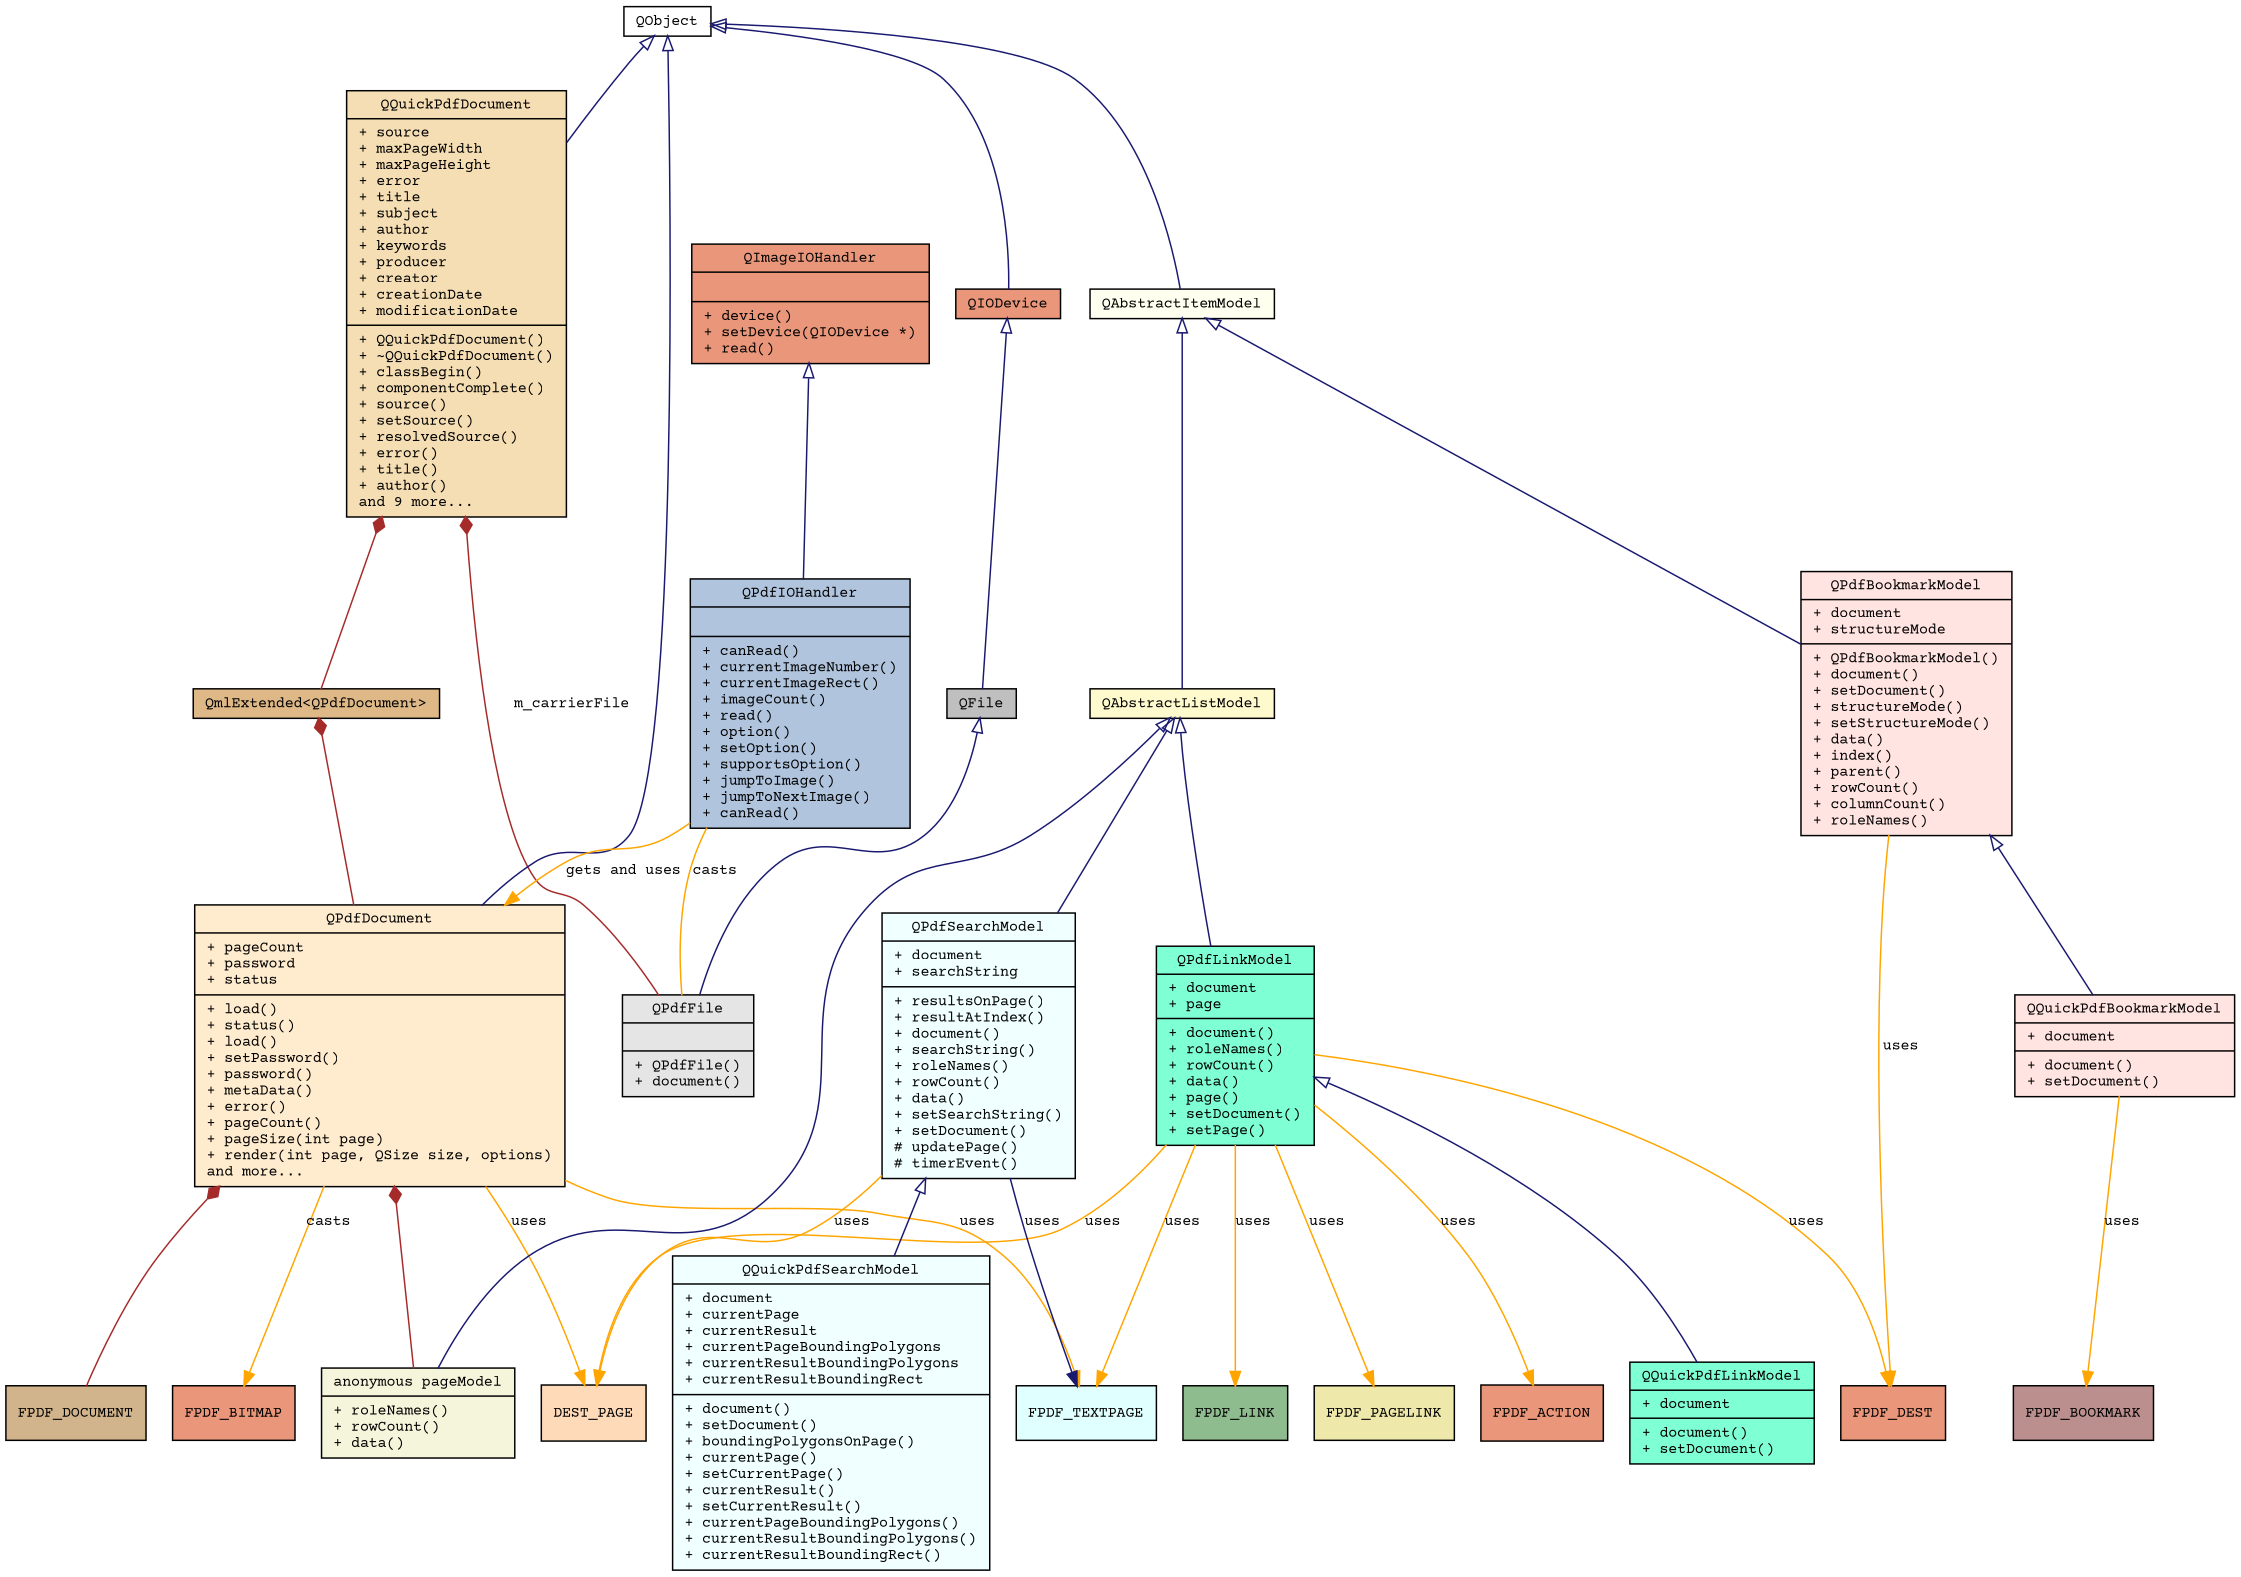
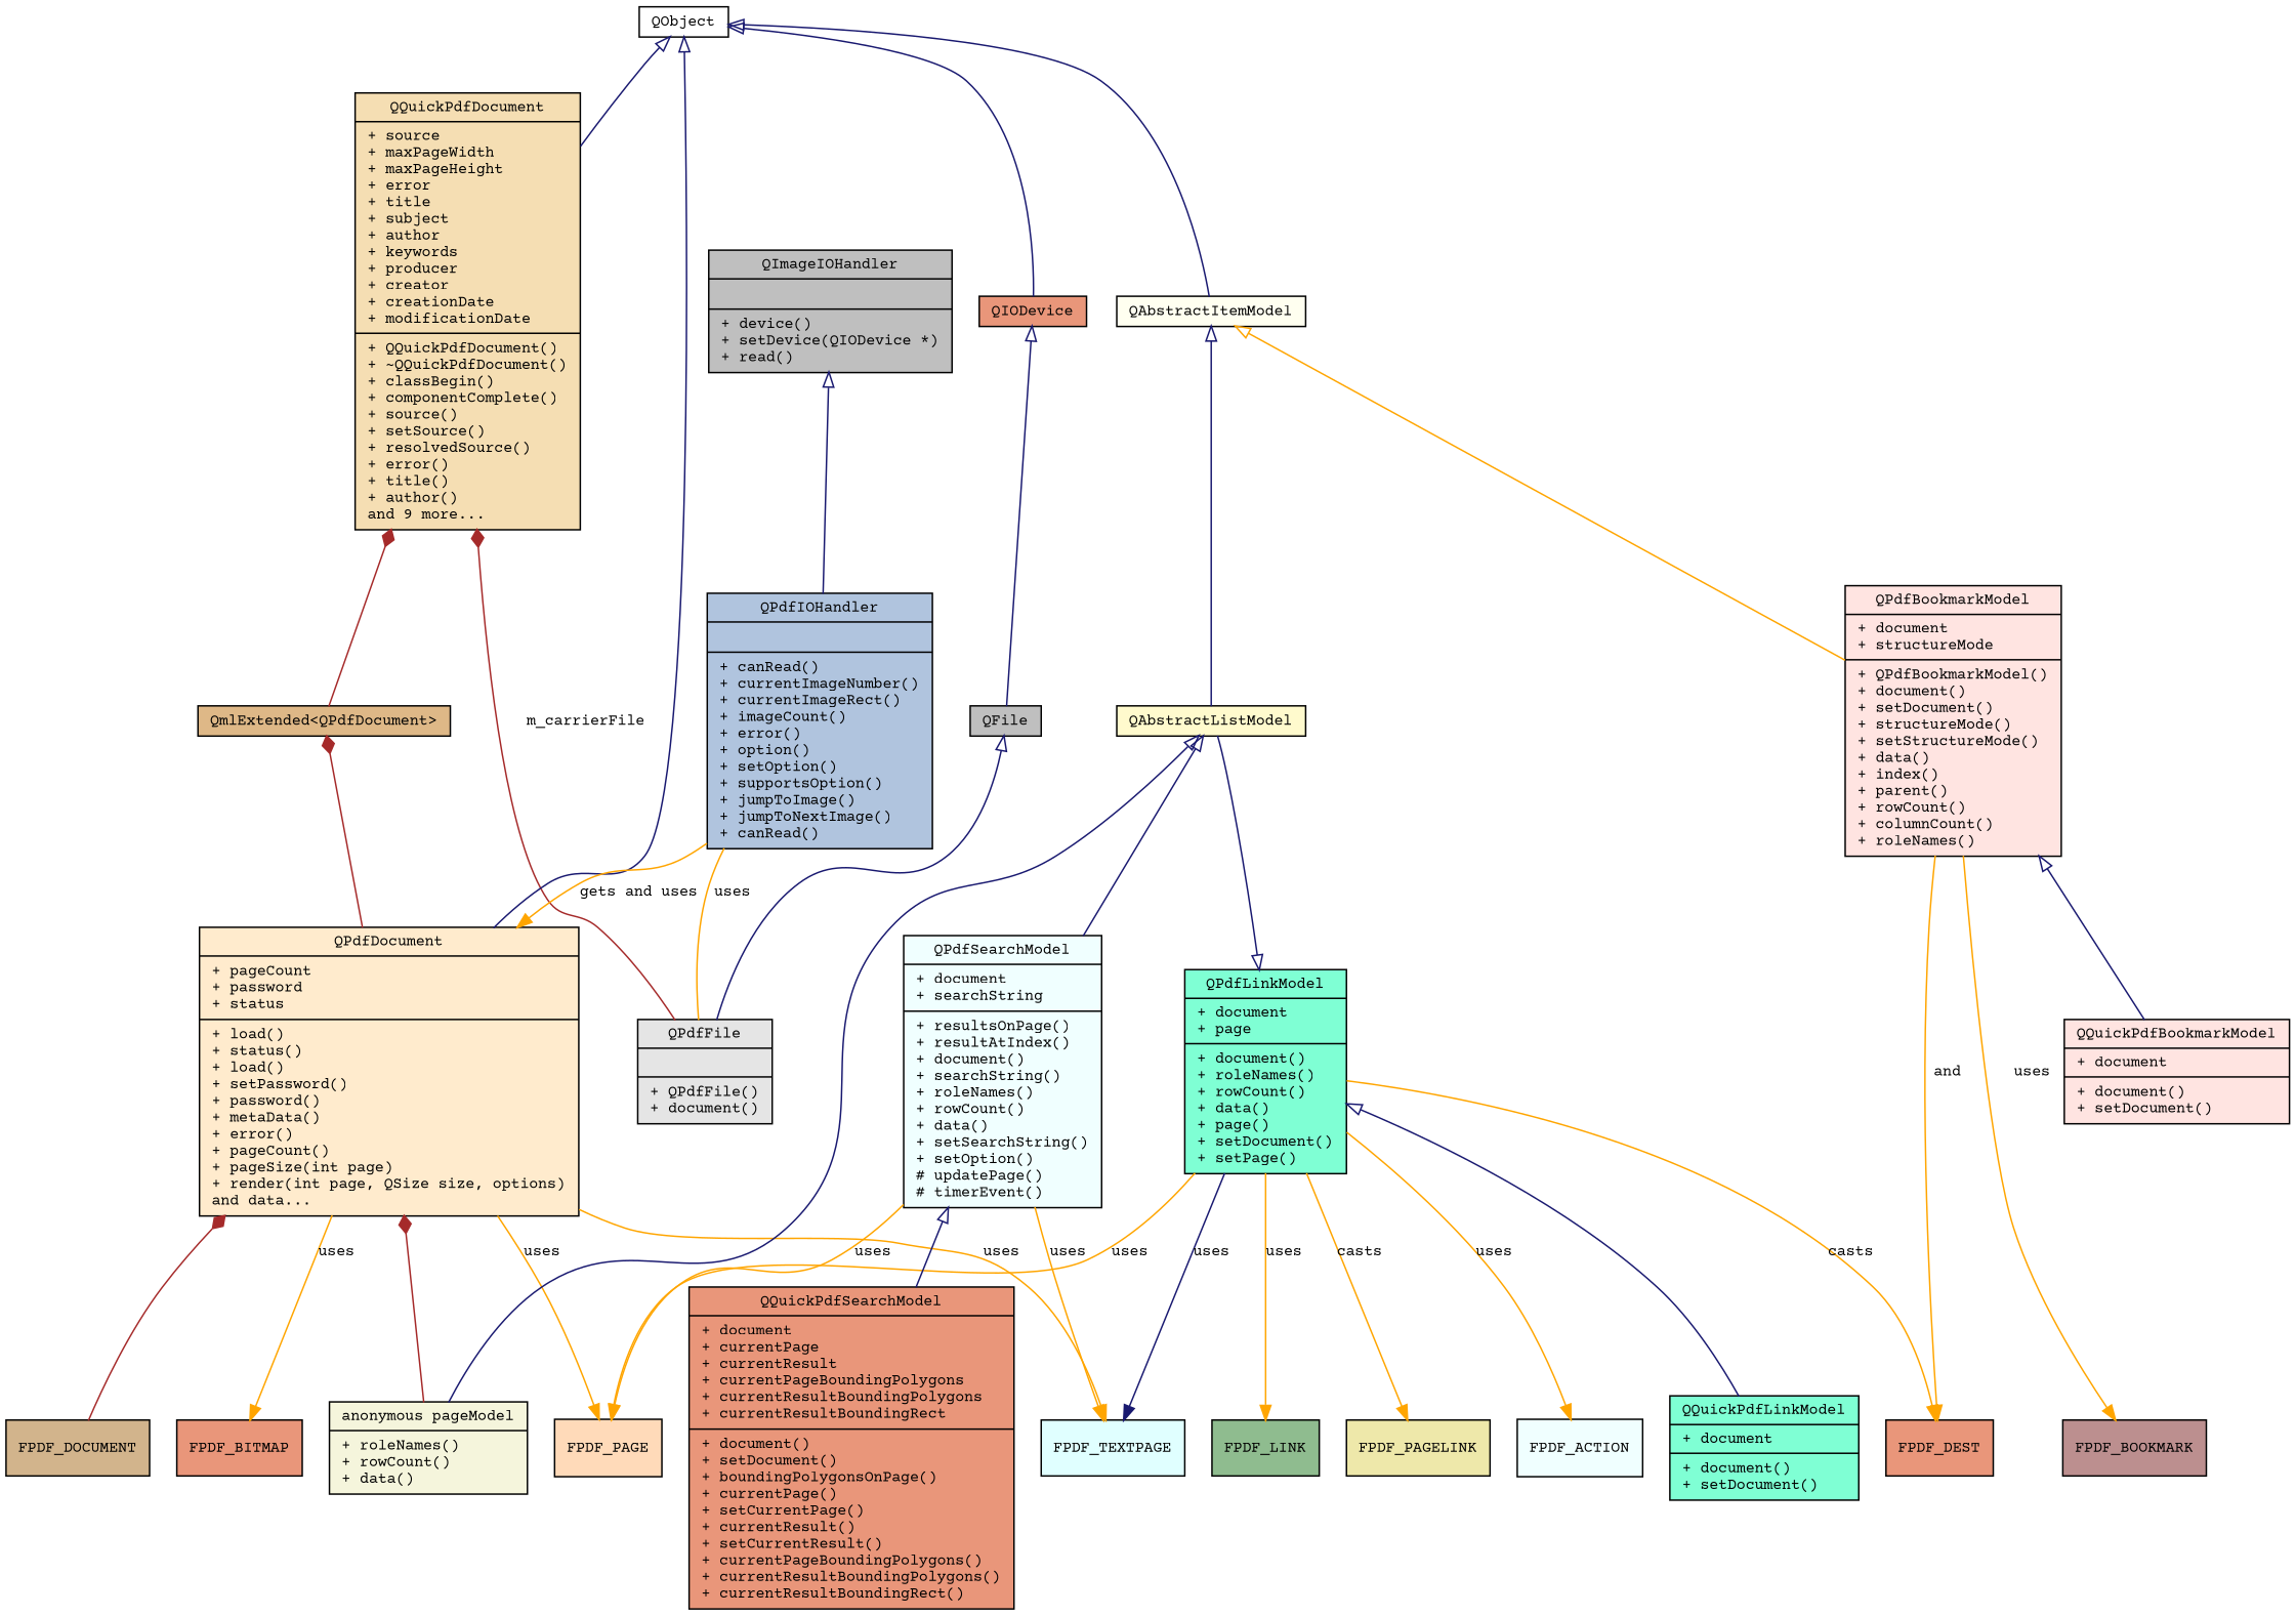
  digraph {
    fontname="Courier Prime"
    node [color=black fillcolor=darksalmon fontname="Courier Prime" fontsize=10 shape=record style=filled]
    edge [color=orange dir=back fontname="Courier Prime" fontsize=10 labelfontname=FreeSans labelfontsize=10 style=solid]
-   n1 [fillcolor=blanchedalmond fontcolor=black height=0.2 label="{QPdfDocument\n|+ pageCount\l+ password\l+ status\l|+ load()\l+ status()\l+ load()\l+ setPassword()\l+ password()\l+ metaData()\l+ error()\l+ pageCount()\l+ pageSize(int page)\l+ render(int page, QSize size, options)\land more...\l}" width=0.4]
+   n1 [fillcolor=blanchedalmond fontcolor=black height=0.2 label="{QPdfDocument\n|+ pageCount\l+ password\l+ status\l|+ load()\l+ status()\l+ load()\l+ setPassword()\l+ password()\l+ metaData()\l+ error()\l+ pageCount()\l+ pageSize(int page)\l+ render(int page, QSize size, options)\land data...\l}" width=0.4]
    n2 [fillcolor=wheat fontcolor=black height=0.2 label="{QQuickPdfDocument\n|+ source\l+ maxPageWidth\l+ maxPageHeight\l+ error\l+ title\l+ subject\l+ author\l+ keywords\l+ producer\l+ creator\l+ creationDate\l+ modificationDate\l|+ QQuickPdfDocument()\l+ ~QQuickPdfDocument()\l+ classBegin()\l+ componentComplete()\l+ source()\l+ setSource()\l+ resolvedSource()\l+ error()\l+ title()\l+ author()\land 9 more...\l}" width=0.4]
    n3 [fillcolor=burlywood fontcolor=black height=0.2 label="{QmlExtended\<QPdfDocument\>}" width=0.4]
    n4 [fillcolor=beige height=0.2 label="{anonymous pageModel\n|+ roleNames()\l+ rowCount()\l+ data()\l}" width=0.4]
    n5 [fillcolor=tan label=FPDF_DOCUMENT color=""]
-   n6 [fillcolor=peachpuff label=DEST_PAGE color=""]
+   n6 [fillcolor=peachpuff label=FPDF_PAGE color=""]
    n7 [label=FPDF_BITMAP color=""]
    n8 [fillcolor=lightcyan label=FPDF_TEXTPAGE color=""]
    n9 [fillcolor=grey90 height=0.2 label="{QPdfFile\n||+ QPdfFile()\l+ document()\l}" width=0.4]
    n10 [fillcolor=white height=0.2 label="{QObject}" width=0.4]
    n11 [height=0.2 label="{QIODevice}" width=0.4]
    n12 [fillcolor=ivory fontcolor=black height=0.2 label="{QAbstractItemModel}" width=0.4]
    n13 [fillcolor=grey75 fontcolor=black height=0.2 label="{QFile}" width=0.4]
    n14 [fillcolor=lemonchiffon height=0.2 label="{QAbstractListModel}" width=0.4]
    n15 [fillcolor=mistyrose height=0.2 label="{QPdfBookmarkModel\n|+ document\l+ structureMode\l|+ QPdfBookmarkModel()\l+ document()\l+ setDocument()\l+ structureMode()\l+ setStructureMode()\l+ data()\l+ index()\l+ parent()\l+ rowCount()\l+ columnCount()\l+ roleNames()\l}" width=0.4]
-   n16 [fontcolor=black height=0.2 label="{QImageIOHandler\n||+ device()\l+ setDevice(QIODevice *)\l+ read()\l}" width=0.4]
-   n17 [fillcolor=lightsteelblue height=0.2 label="{QPdfIOHandler\n||+ canRead()\l+ currentImageNumber()\l+ currentImageRect()\l+ imageCount()\l+ read()\l+ option()\l+ setOption()\l+ supportsOption()\l+ jumpToImage()\l+ jumpToNextImage()\l+ canRead()\l}" width=0.4]
+   n16 [fillcolor=grey75 fontcolor=black height=0.2 label="{QImageIOHandler\n||+ device()\l+ setDevice(QIODevice *)\l+ read()\l}" width=0.4]
+   n17 [fillcolor=lightsteelblue height=0.2 label="{QPdfIOHandler\n||+ canRead()\l+ currentImageNumber()\l+ currentImageRect()\l+ imageCount()\l+ error()\l+ option()\l+ setOption()\l+ supportsOption()\l+ jumpToImage()\l+ jumpToNextImage()\l+ canRead()\l}" width=0.4]
    n18 [fillcolor=aquamarine height=0.2 label="{QPdfLinkModel\n|+ document\l+ page\l|+ document()\l+ roleNames()\l+ rowCount()\l+ data()\l+ page()\l+ setDocument()\l+ setPage()\l}" width=0.4]
-   n19 [fillcolor=azure height=0.2 label="{QPdfSearchModel\n|+ document\l+ searchString\l|+ resultsOnPage()\l+ resultAtIndex()\l+ document()\l+ searchString()\l+ roleNames()\l+ rowCount()\l+ data()\l+ setSearchString()\l+ setDocument()\l# updatePage()\l# timerEvent()\l}" width=0.4]
+   n19 [fillcolor=azure height=0.2 label="{QPdfSearchModel\n|+ document\l+ searchString\l|+ resultsOnPage()\l+ resultAtIndex()\l+ document()\l+ searchString()\l+ roleNames()\l+ rowCount()\l+ data()\l+ setSearchString()\l+ setOption()\l# updatePage()\l# timerEvent()\l}" width=0.4]
    n20 [label=FPDF_DEST color=""]
    n21 [fillcolor=mistyrose height=0.2 label="{QQuickPdfBookmarkModel\n|+ document\l|+ document()\l+ setDocument()\l}" width=0.4]
    n22 [fillcolor=rosybrown label=FPDF_BOOKMARK color=""]
    n23 [fillcolor=aquamarine height=0.2 label="{QQuickPdfLinkModel\n|+ document\l|+ document()\l+ setDocument()\l}" width=0.4]
    n24 [fillcolor=darkseagreen label=FPDF_LINK color=""]
    n25 [fillcolor=palegoldenrod label=FPDF_PAGELINK color=""]
-   n26 [label=FPDF_ACTION color=""]
-   n27 [fillcolor=azure height=0.2 label="{QQuickPdfSearchModel\n|+ document\l+ currentPage\l+ currentResult\l+ currentPageBoundingPolygons\l+ currentResultBoundingPolygons\l+ currentResultBoundingRect\l|+ document()\l+ setDocument()\l+ boundingPolygonsOnPage()\l+ currentPage()\l+ setCurrentPage()\l+ currentResult()\l+ setCurrentResult()\l+ currentPageBoundingPolygons()\l+ currentResultBoundingPolygons()\l+ currentResultBoundingRect()\l}" width=0.4]
+   n26 [fillcolor=azure label=FPDF_ACTION color=""]
+   n27 [height=0.2 label="{QQuickPdfSearchModel\n|+ document\l+ currentPage\l+ currentResult\l+ currentPageBoundingPolygons\l+ currentResultBoundingPolygons\l+ currentResultBoundingRect\l|+ document()\l+ setDocument()\l+ boundingPolygonsOnPage()\l+ currentPage()\l+ setCurrentPage()\l+ currentResult()\l+ setCurrentResult()\l+ currentPageBoundingPolygons()\l+ currentResultBoundingPolygons()\l+ currentResultBoundingRect()\l}" width=0.4]
    subgraph cluster_1 {
      color=white
      n1
      n2
      n3
    }
    n1 -> n4 [arrowtail=diamond color=brown]
    n1 -> n5 [arrowtail=diamond color=brown]
    n1 -> n6 [label=uses dir=""]
-   n1 -> n7 [label=casts dir=""]
+   n1 -> n7 [label=uses dir=""]
    n1 -> n8 [label=uses dir=""]
    n2 -> n3 [arrowtail=diamond color=brown]
    n2 -> n9 [arrowtail=diamond color=brown label=m_carrierFile]
    n3 -> n1 [arrowtail=diamond color=brown]
    n10 -> n1 [arrowtail=onormal color=midnightblue]
    n10 -> n2 [arrowtail=onormal color=midnightblue]
    n10 -> n11 [arrowtail=onormal color=midnightblue]
    n10 -> n12 [arrowtail=onormal color=midnightblue]
    n11 -> n13 [arrowtail=onormal color=midnightblue]
    n12 -> n14 [arrowtail=onormal color=midnightblue]
-   n12 -> n15 [arrowtail=onormal color=midnightblue]
+   n12 -> n15 [arrowtail=onormal]
    n13 -> n9 [arrowtail=onormal color=midnightblue]
    n14 -> n4 [arrowtail=onormal color=midnightblue]
-   n14 -> n18 [arrowtail=onormal color=midnightblue]
+   n18 -> n14 [arrowtail=onormal color=midnightblue]
    n14 -> n19 [arrowtail=onormal color=midnightblue]
-   n15 -> n20 [label=uses dir=""]
+   n15 -> n20 [label=and dir=""]
    n15 -> n21 [arrowtail=onormal color=midnightblue]
-   n21 -> n22 [label=uses dir=""]
+   n15 -> n22 [label=uses dir=""]
    n16 -> n17 [arrowtail=onormal color=midnightblue]
    n17 -> n1 [label="gets and uses" dir=""]
-   n17 -> n9 [arrowhead=none label=casts dir=""]
+   n17 -> n9 [arrowhead=none label=uses dir=""]
    n18 -> n6 [label=uses dir=""]
-   n18 -> n8 [label=uses dir=""]
-   n18 -> n20 [label=uses dir=""]
+   n18 -> n8 [color=midnightblue label=uses dir=""]
+   n18 -> n20 [label=casts dir=""]
    n18 -> n23 [arrowtail=onormal color=midnightblue]
    n18 -> n24 [label=uses dir=""]
-   n18 -> n25 [label=uses dir=""]
+   n18 -> n25 [label=casts dir=""]
    n18 -> n26 [label=uses dir=""]
    n19 -> n6 [label=uses dir=""]
-   n19 -> n8 [color=midnightblue label=uses dir=""]
+   n19 -> n8 [label=uses dir=""]
    n19 -> n27 [arrowtail=onormal color=midnightblue]
  }
